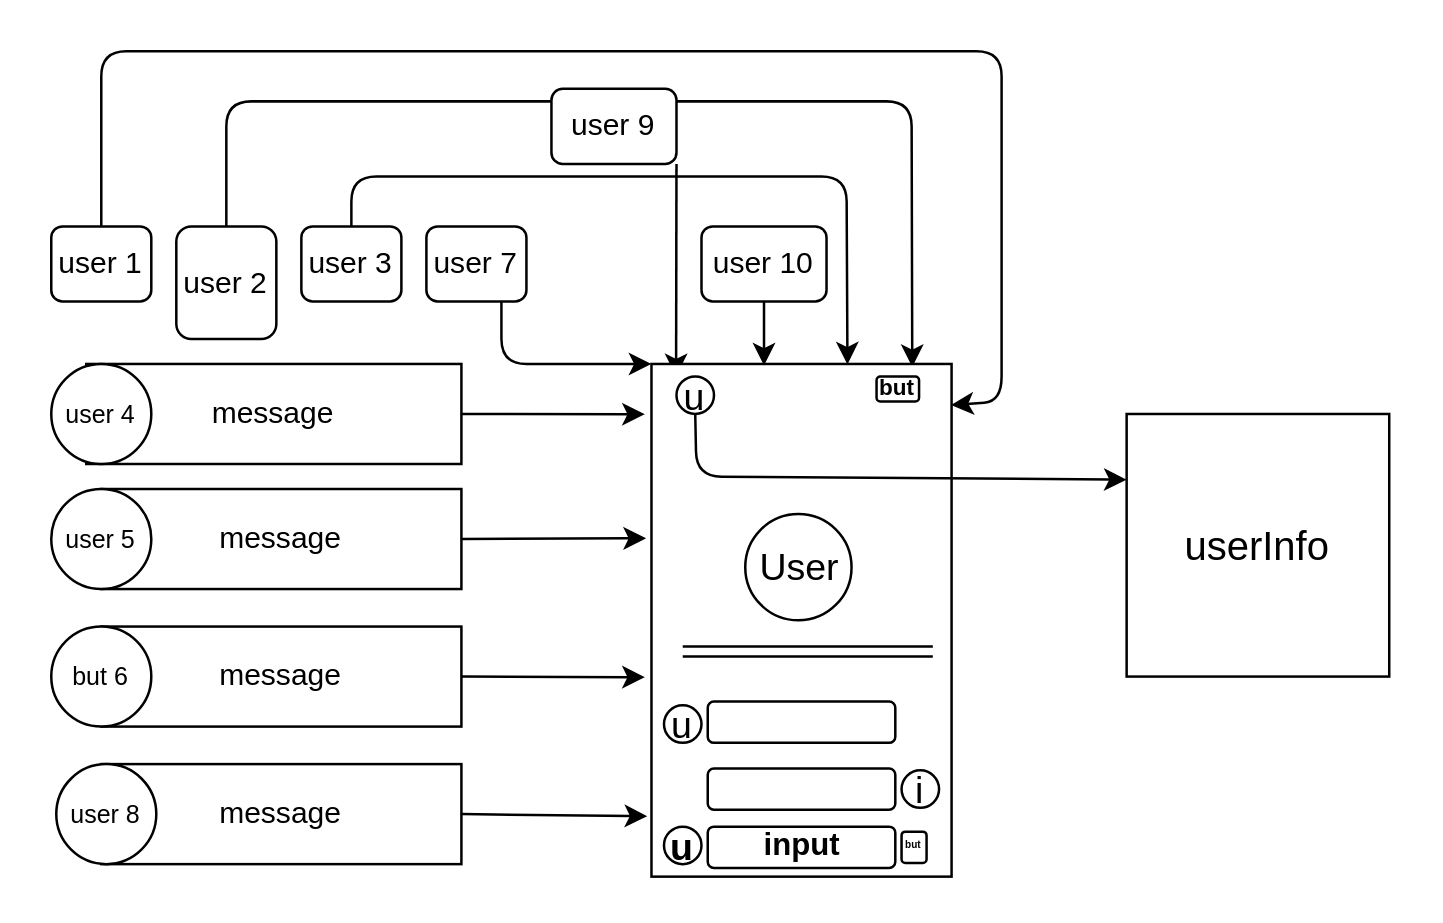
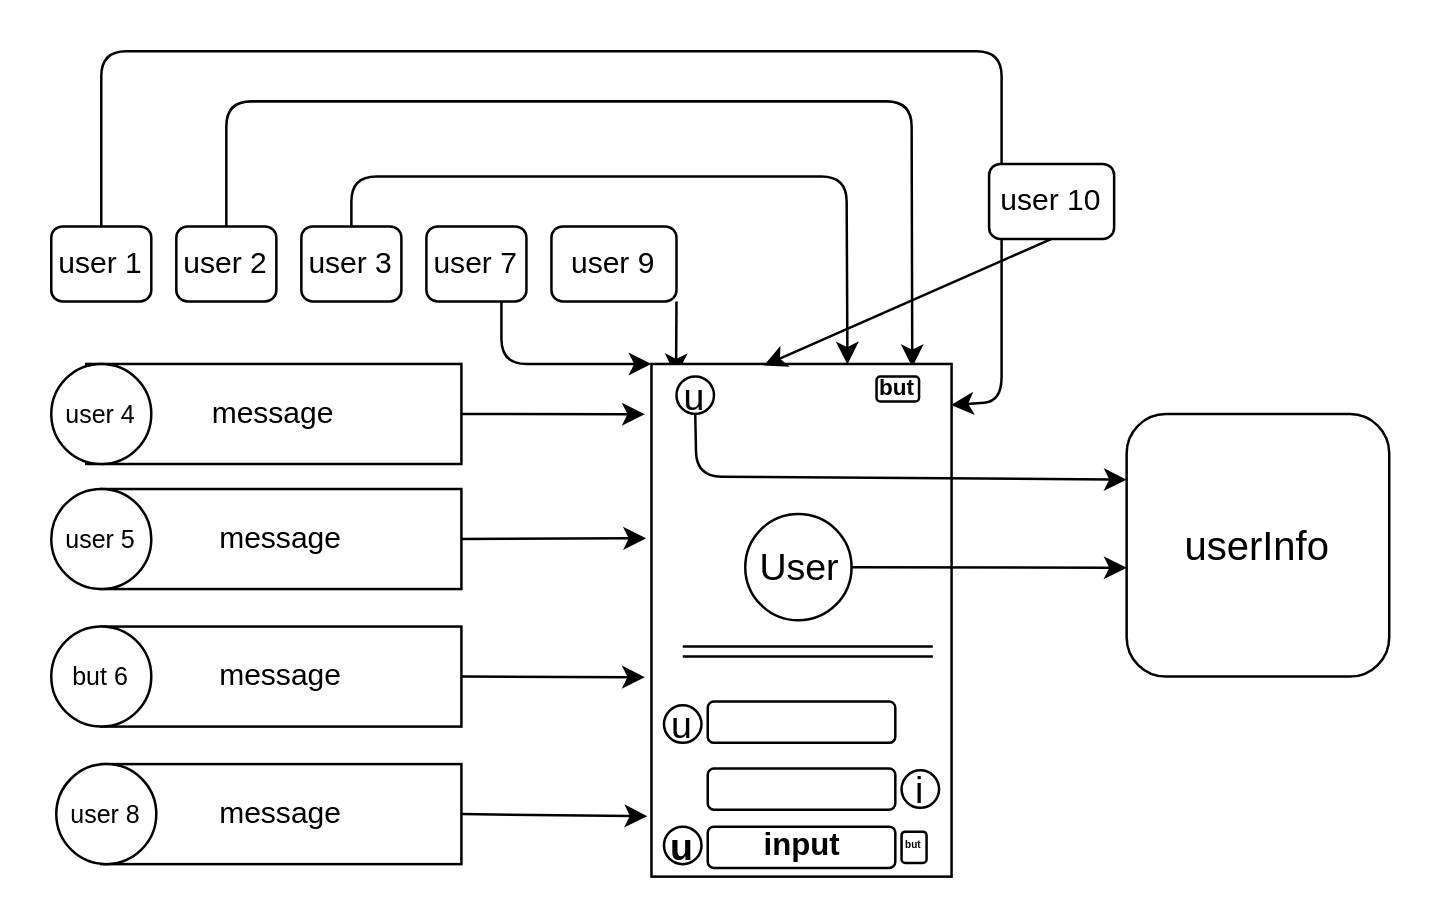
  <mxCell id="0" />
  <mxCell id="1" parent="0" />
  <mxCell id="2" style="edgeStyle=none;html=1;exitX=1;exitY=0.5;exitDx=0;exitDy=0;entryX=0.098;entryY=1.022;entryDx=0;entryDy=0;entryPerimeter=0;fontSize=5;" edge="1" parent="1" source="3" target="24"><mxGeometry relative="1" as="geometry" /></mxCell>
  <mxCell id="3" value="message" style="rounded=0;whiteSpace=wrap;html=1;" vertex="1" parent="1"><mxGeometry x="34" y="145" width="150" height="40" as="geometry" /></mxCell>
  <mxCell id="4" style="edgeStyle=none;html=1;exitX=0.5;exitY=0;exitDx=0;exitDy=0;entryX=0.006;entryY=0.131;entryDx=0;entryDy=0;entryPerimeter=0;fontSize=5;" edge="1" parent="1" source="5" target="24"><mxGeometry relative="1" as="geometry"><Array as="points"><mxPoint x="90" y="40" /><mxPoint x="364" y="40" /></Array></mxGeometry></mxCell>
- <mxCell id="5" value="user 2" style="rounded=1;whiteSpace=wrap;html=1;" vertex="1" parent="1"><mxGeometry x="70" y="90" width="40" height="45" as="geometry" /></mxCell>
+ <mxCell id="5" value="user 2" style="rounded=1;whiteSpace=wrap;html=1;" vertex="1" parent="1"><mxGeometry x="70" y="90" width="40" height="30" as="geometry" /></mxCell>
  <mxCell id="6" style="edgeStyle=none;html=1;exitX=0.5;exitY=0;exitDx=0;exitDy=0;entryX=0.001;entryY=0.347;entryDx=0;entryDy=0;entryPerimeter=0;fontSize=5;" edge="1" parent="1" source="7" target="24"><mxGeometry relative="1" as="geometry"><Array as="points"><mxPoint x="140" y="70" /><mxPoint x="338" y="70" /></Array></mxGeometry></mxCell>
  <mxCell id="7" value="user 3" style="rounded=1;whiteSpace=wrap;html=1;" vertex="1" parent="1"><mxGeometry x="120" y="90" width="40" height="30" as="geometry" /></mxCell>
  <mxCell id="8" style="edgeStyle=none;html=1;exitX=0.75;exitY=1;exitDx=0;exitDy=0;entryX=0;entryY=1;entryDx=0;entryDy=0;fontSize=5;" edge="1" parent="1" source="9" target="24"><mxGeometry relative="1" as="geometry"><Array as="points"><mxPoint x="200" y="145" /></Array></mxGeometry></mxCell>
  <mxCell id="9" value="user 7" style="rounded=1;whiteSpace=wrap;html=1;" vertex="1" parent="1"><mxGeometry x="170" y="90" width="40" height="30" as="geometry" /></mxCell>
  <mxCell id="10" style="edgeStyle=none;html=1;exitX=1;exitY=1;exitDx=0;exitDy=0;entryX=0.024;entryY=0.918;entryDx=0;entryDy=0;entryPerimeter=0;fontSize=5;" edge="1" parent="1" source="11" target="24"><mxGeometry relative="1" as="geometry" /></mxCell>
- <mxCell id="11" value="user 9" style="rounded=1;whiteSpace=wrap;html=1;" vertex="1" parent="1"><mxGeometry x="220" y="35" width="50" height="30" as="geometry" /></mxCell>
+ <mxCell id="11" value="user 9" style="rounded=1;whiteSpace=wrap;html=1;" vertex="1" parent="1"><mxGeometry x="220" y="90" width="50" height="30" as="geometry" /></mxCell>
  <mxCell id="12" style="edgeStyle=none;html=1;exitX=0.5;exitY=0;exitDx=0;exitDy=0;fontSize=5;entryX=0.08;entryY=0.002;entryDx=0;entryDy=0;entryPerimeter=0;" edge="1" parent="1" source="13" target="24"><mxGeometry relative="1" as="geometry"><mxPoint x="40" y="60" as="targetPoint" /><Array as="points"><mxPoint x="40" y="20" /><mxPoint x="400" y="20" /><mxPoint x="400" y="160" /></Array></mxGeometry></mxCell>
  <mxCell id="13" value="user 1" style="rounded=1;whiteSpace=wrap;html=1;" vertex="1" parent="1"><mxGeometry x="20" y="90" width="40" height="30" as="geometry" /></mxCell>
  <mxCell id="14" value="&lt;font size=&quot;1&quot;&gt;user 4&lt;/font&gt;" style="ellipse;whiteSpace=wrap;html=1;aspect=fixed;" vertex="1" parent="1"><mxGeometry x="20" y="145" width="40" height="40" as="geometry" /></mxCell>
  <mxCell id="15" style="edgeStyle=none;html=1;exitX=1;exitY=0.5;exitDx=0;exitDy=0;entryX=0.34;entryY=1.018;entryDx=0;entryDy=0;entryPerimeter=0;fontSize=5;" edge="1" parent="1" source="16" target="24"><mxGeometry relative="1" as="geometry" /></mxCell>
  <mxCell id="16" value="message" style="rounded=0;whiteSpace=wrap;html=1;" vertex="1" parent="1"><mxGeometry x="40" y="195" width="144" height="40" as="geometry" /></mxCell>
  <mxCell id="17" value="&lt;font size=&quot;1&quot;&gt;user 5&lt;/font&gt;" style="ellipse;whiteSpace=wrap;html=1;aspect=fixed;" vertex="1" parent="1"><mxGeometry x="20" y="195" width="40" height="40" as="geometry" /></mxCell>
  <mxCell id="18" style="edgeStyle=none;html=1;exitX=1;exitY=0.5;exitDx=0;exitDy=0;entryX=0.611;entryY=1.022;entryDx=0;entryDy=0;entryPerimeter=0;fontSize=5;" edge="1" parent="1" source="19" target="24"><mxGeometry relative="1" as="geometry" /></mxCell>
  <mxCell id="19" value="message" style="rounded=0;whiteSpace=wrap;html=1;" vertex="1" parent="1"><mxGeometry x="40" y="250" width="144" height="40" as="geometry" /></mxCell>
  <mxCell id="20" value="&lt;font size=&quot;1&quot;&gt;but 6&lt;/font&gt;" style="ellipse;whiteSpace=wrap;html=1;aspect=fixed;" vertex="1" parent="1"><mxGeometry x="20" y="250" width="40" height="40" as="geometry" /></mxCell>
  <mxCell id="21" style="edgeStyle=none;html=1;exitX=1;exitY=0.5;exitDx=0;exitDy=0;entryX=0.882;entryY=1.014;entryDx=0;entryDy=0;entryPerimeter=0;fontSize=5;" edge="1" parent="1" source="22" target="24"><mxGeometry relative="1" as="geometry" /></mxCell>
  <mxCell id="22" value="message" style="rounded=0;whiteSpace=wrap;html=1;" vertex="1" parent="1"><mxGeometry x="40" y="305" width="144" height="40" as="geometry" /></mxCell>
  <mxCell id="23" value="&lt;font size=&quot;1&quot;&gt;user 8&lt;/font&gt;" style="ellipse;whiteSpace=wrap;html=1;aspect=fixed;" vertex="1" parent="1"><mxGeometry x="22" y="305" width="40" height="40" as="geometry" /></mxCell>
  <mxCell id="24" value="" style="rounded=0;whiteSpace=wrap;html=1;fontSize=5;rotation=90;align=center;" vertex="1" parent="1"><mxGeometry x="217.5" y="187.5" width="205" height="120" as="geometry" /></mxCell>
  <mxCell id="25" style="edgeStyle=none;html=1;exitX=0.5;exitY=1;exitDx=0;exitDy=0;entryX=0.003;entryY=0.625;entryDx=0;entryDy=0;entryPerimeter=0;fontSize=5;" edge="1" parent="1" source="26" target="24"><mxGeometry relative="1" as="geometry" /></mxCell>
- <mxCell id="26" value="user 10" style="rounded=1;whiteSpace=wrap;html=1;" vertex="1" parent="1"><mxGeometry x="280" y="90" width="50" height="30" as="geometry" /></mxCell>
+ <mxCell id="26" value="user 10" style="rounded=1;whiteSpace=wrap;html=1;" vertex="1" parent="1"><mxGeometry x="395" y="65" width="50" height="30" as="geometry" /></mxCell>
  <mxCell id="27" value="&lt;h6 style=&quot;font-size: 9px;&quot;&gt;but&lt;/h6&gt;" style="rounded=1;whiteSpace=wrap;html=1;fontSize=15;" vertex="1" parent="1"><mxGeometry x="350" y="150" width="17" height="10" as="geometry" /></mxCell>
+ <mxCell id="28" style="edgeStyle=none;html=1;exitX=1;exitY=0.5;exitDx=0;exitDy=0;entryX=0;entryY=0.586;entryDx=0;entryDy=0;entryPerimeter=0;fontSize=16;" edge="1" parent="1" source="29" target="40"><mxGeometry relative="1" as="geometry" /></mxCell>
  <mxCell id="29" value="User" style="ellipse;whiteSpace=wrap;html=1;aspect=fixed;fontSize=15;" vertex="1" parent="1"><mxGeometry x="297.5" y="205" width="42.5" height="42.5" as="geometry" /></mxCell>
  <mxCell id="30" value="" style="shape=link;html=1;fontSize=15;" edge="1" parent="1"><mxGeometry width="100" relative="1" as="geometry"><mxPoint x="272.5" y="260" as="sourcePoint" /><mxPoint x="372.5" y="260" as="targetPoint" /></mxGeometry></mxCell>
  <mxCell id="31" value="u" style="ellipse;whiteSpace=wrap;html=1;aspect=fixed;fontSize=15;" vertex="1" parent="1"><mxGeometry x="265" y="281.5" width="15" height="15" as="geometry" /></mxCell>
  <mxCell id="32" value="i" style="ellipse;whiteSpace=wrap;html=1;aspect=fixed;fontSize=15;" vertex="1" parent="1"><mxGeometry x="360" y="307.5" width="15" height="15" as="geometry" /></mxCell>
  <mxCell id="33" value="&lt;h4&gt;u&lt;/h4&gt;" style="ellipse;whiteSpace=wrap;html=1;aspect=fixed;fontSize=15;" vertex="1" parent="1"><mxGeometry x="265" y="330" width="15" height="15" as="geometry" /></mxCell>
  <mxCell id="34" value="&lt;h5&gt;input&lt;/h5&gt;" style="rounded=1;whiteSpace=wrap;html=1;fontSize=15;" vertex="1" parent="1"><mxGeometry x="282.5" y="330" width="75" height="16.5" as="geometry" /></mxCell>
  <mxCell id="35" value="" style="rounded=1;whiteSpace=wrap;html=1;fontSize=15;" vertex="1" parent="1"><mxGeometry x="282.5" y="306.75" width="75" height="16.5" as="geometry" /></mxCell>
  <mxCell id="36" value="" style="rounded=1;whiteSpace=wrap;html=1;fontSize=15;" vertex="1" parent="1"><mxGeometry x="282.5" y="280" width="75" height="16.5" as="geometry" /></mxCell>
  <mxCell id="37" value="&lt;h6 style=&quot;font-size: 4px;&quot;&gt;but&lt;/h6&gt;" style="rounded=1;whiteSpace=wrap;html=1;fontSize=15;" vertex="1" parent="1"><mxGeometry x="360" y="332" width="10" height="12.5" as="geometry" /></mxCell>
  <mxCell id="38" style="edgeStyle=none;html=1;exitX=0.5;exitY=1;exitDx=0;exitDy=0;entryX=0;entryY=0.25;entryDx=0;entryDy=0;fontSize=16;" edge="1" parent="1" source="39" target="40"><mxGeometry relative="1" as="geometry"><Array as="points"><mxPoint x="278" y="190" /></Array></mxGeometry></mxCell>
  <mxCell id="39" value="u" style="ellipse;whiteSpace=wrap;html=1;aspect=fixed;fontSize=15;" vertex="1" parent="1"><mxGeometry x="270" y="150" width="15" height="15" as="geometry" /></mxCell>
- <mxCell id="40" value="&lt;p style=&quot;font-size: 16px;&quot;&gt;userInfo&lt;/p&gt;" style="whiteSpace=wrap;html=1;aspect=fixed;fontSize=9;" vertex="1" parent="1"><mxGeometry x="450" y="165" width="105" height="105" as="geometry" /></mxCell>
+ <mxCell id="40" value="&lt;p style=&quot;font-size: 16px;&quot;&gt;userInfo&lt;/p&gt;" style="whiteSpace=wrap;html=1;aspect=fixed;fontSize=9;rounded=1;" vertex="1" parent="1"><mxGeometry x="450" y="165" width="105" height="105" as="geometry" /></mxCell>
